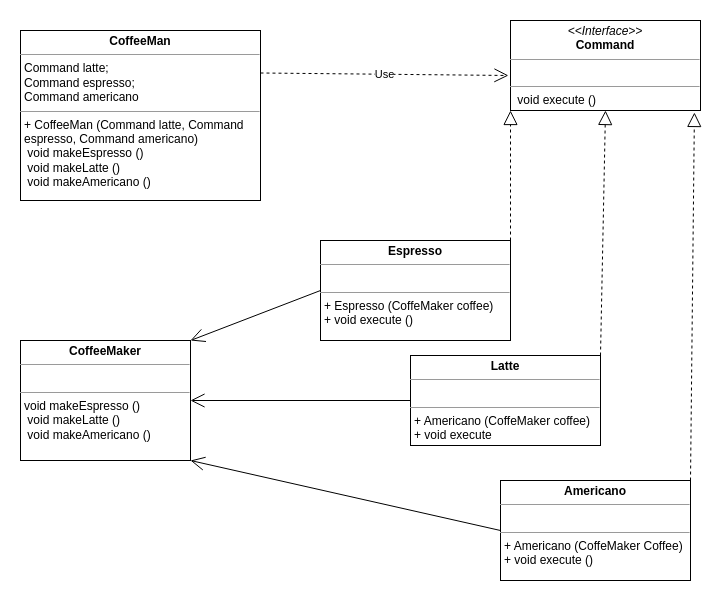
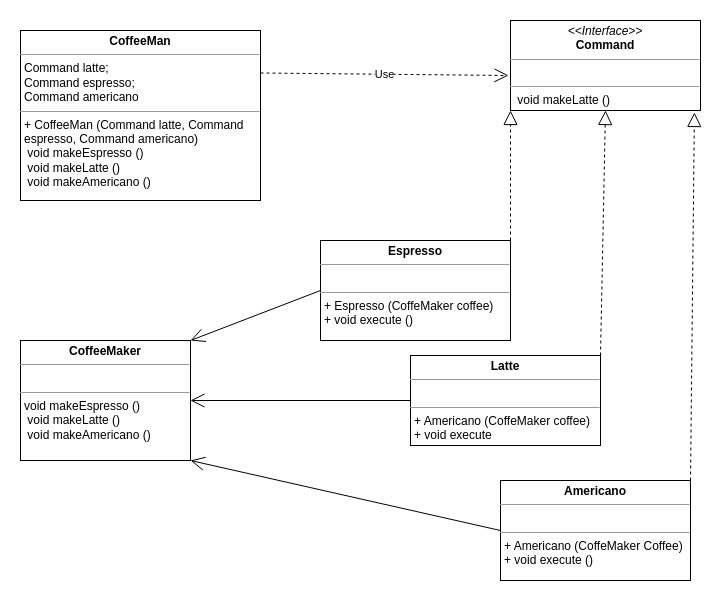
  <mxCell id="0" />
  <mxCell id="1" parent="0" />
- <mxCell id="2" value="&lt;p style=&quot;margin:0px;margin-top:4px;text-align:center;&quot;&gt;&lt;i&gt;&amp;lt;&amp;lt;Interface&amp;gt;&amp;gt;&lt;/i&gt;&lt;br&gt;&lt;b&gt;Command&lt;/b&gt;&lt;/p&gt;&lt;hr size=&quot;1&quot;&gt;&lt;p style=&quot;margin:0px;margin-left:4px;&quot;&gt;&lt;br&gt;&lt;/p&gt;&lt;hr size=&quot;1&quot;&gt;&lt;p style=&quot;margin:0px;margin-left:4px;&quot;&gt;&amp;nbsp;void execute ()&lt;/p&gt;" style="verticalAlign=top;align=left;overflow=fill;fontSize=12;fontFamily=Helvetica;html=1;" vertex="1" parent="1"><mxGeometry x="510" y="20" width="190" height="90" as="geometry" /></mxCell>
+ <mxCell id="2" value="&lt;p style=&quot;margin:0px;margin-top:4px;text-align:center;&quot;&gt;&lt;i&gt;&amp;lt;&amp;lt;Interface&amp;gt;&amp;gt;&lt;/i&gt;&lt;br&gt;&lt;b&gt;Command&lt;/b&gt;&lt;/p&gt;&lt;hr size=&quot;1&quot;&gt;&lt;p style=&quot;margin:0px;margin-left:4px;&quot;&gt;&lt;br&gt;&lt;/p&gt;&lt;hr size=&quot;1&quot;&gt;&lt;p style=&quot;margin:0px;margin-left:4px;&quot;&gt;&amp;nbsp;void makeLatte ()&lt;/p&gt;" style="verticalAlign=top;align=left;overflow=fill;fontSize=12;fontFamily=Helvetica;html=1;" vertex="1" parent="1"><mxGeometry x="510" y="20" width="190" height="90" as="geometry" /></mxCell>
  <mxCell id="3" value="&lt;p style=&quot;margin:0px;margin-top:4px;text-align:center;&quot;&gt;&lt;b&gt;CoffeeMan&lt;/b&gt;&lt;/p&gt;&lt;hr size=&quot;1&quot;&gt;&lt;p style=&quot;margin:0px;margin-left:4px;&quot;&gt;Command latte;&lt;/p&gt;&lt;p style=&quot;margin:0px;margin-left:4px;&quot;&gt;Command espresso;&lt;/p&gt;&lt;p style=&quot;margin:0px;margin-left:4px;&quot;&gt;Command americano&lt;/p&gt;&lt;hr size=&quot;1&quot;&gt;&lt;p style=&quot;margin:0px;margin-left:4px;&quot;&gt;+ CoffeeMan (Command latte, Command&amp;nbsp;&lt;/p&gt;&lt;p style=&quot;margin:0px;margin-left:4px;&quot;&gt;espresso, Command americano)&lt;/p&gt;&lt;p style=&quot;margin: 0px 0px 0px 4px;&quot;&gt;&amp;nbsp;void makeEspresso ()&lt;/p&gt;&lt;p style=&quot;margin: 0px 0px 0px 4px;&quot;&gt;&amp;nbsp;void makeLatte ()&lt;/p&gt;&lt;p style=&quot;margin: 0px 0px 0px 4px;&quot;&gt;&amp;nbsp;void makeAmericano ()&lt;/p&gt;" style="verticalAlign=top;align=left;overflow=fill;fontSize=12;fontFamily=Helvetica;html=1;" vertex="1" parent="1"><mxGeometry x="20" y="30" width="240" height="170" as="geometry" /></mxCell>
  <mxCell id="4" value="&lt;p style=&quot;margin:0px;margin-top:4px;text-align:center;&quot;&gt;&lt;b&gt;Latte&lt;/b&gt;&lt;/p&gt;&lt;hr size=&quot;1&quot;&gt;&lt;p style=&quot;margin:0px;margin-left:4px;&quot;&gt;&lt;br&gt;&lt;/p&gt;&lt;hr size=&quot;1&quot;&gt;&lt;p style=&quot;margin:0px;margin-left:4px;&quot;&gt;+ Americano (CoffeMaker coffee)&lt;/p&gt;&lt;p style=&quot;margin:0px;margin-left:4px;&quot;&gt;+ void execute&lt;/p&gt;" style="verticalAlign=top;align=left;overflow=fill;fontSize=12;fontFamily=Helvetica;html=1;" vertex="1" parent="1"><mxGeometry x="410" y="355" width="190" height="90" as="geometry" /></mxCell>
  <mxCell id="5" value="&lt;p style=&quot;margin:0px;margin-top:4px;text-align:center;&quot;&gt;&lt;b&gt;Americano&lt;/b&gt;&lt;/p&gt;&lt;hr size=&quot;1&quot;&gt;&lt;p style=&quot;margin:0px;margin-left:4px;&quot;&gt;&lt;br&gt;&lt;/p&gt;&lt;hr size=&quot;1&quot;&gt;&lt;p style=&quot;margin:0px;margin-left:4px;&quot;&gt;+ Americano (CoffeMaker Coffee)&lt;/p&gt;&lt;p style=&quot;margin:0px;margin-left:4px;&quot;&gt;+ void execute ()&lt;/p&gt;" style="verticalAlign=top;align=left;overflow=fill;fontSize=12;fontFamily=Helvetica;html=1;" vertex="1" parent="1"><mxGeometry x="500" y="480" width="190" height="100" as="geometry" /></mxCell>
  <mxCell id="6" value="&lt;p style=&quot;margin:0px;margin-top:4px;text-align:center;&quot;&gt;&lt;b&gt;Espresso&lt;/b&gt;&lt;/p&gt;&lt;hr size=&quot;1&quot;&gt;&lt;p style=&quot;margin:0px;margin-left:4px;&quot;&gt;&lt;br&gt;&lt;/p&gt;&lt;hr size=&quot;1&quot;&gt;&lt;p style=&quot;margin:0px;margin-left:4px;&quot;&gt;+ Espresso (CoffeMaker coffee&lt;span style=&quot;background-color: initial;&quot;&gt;)&lt;/span&gt;&lt;/p&gt;&lt;p style=&quot;margin:0px;margin-left:4px;&quot;&gt;+ void execute ()&lt;/p&gt;" style="verticalAlign=top;align=left;overflow=fill;fontSize=12;fontFamily=Helvetica;html=1;" vertex="1" parent="1"><mxGeometry x="320" y="240" width="190" height="100" as="geometry" /></mxCell>
  <mxCell id="7" value="" style="endArrow=block;dashed=1;endFill=0;endSize=12;html=1;rounded=0;entryX=0;entryY=1;entryDx=0;entryDy=0;exitX=1;exitY=0;exitDx=0;exitDy=0;" edge="1" parent="1" source="6" target="2"><mxGeometry width="160" relative="1" as="geometry"><mxPoint x="270" y="430" as="sourcePoint" /><mxPoint x="430" y="430" as="targetPoint" /></mxGeometry></mxCell>
  <mxCell id="8" value="" style="endArrow=block;dashed=1;endFill=0;endSize=12;html=1;rounded=0;entryX=0.5;entryY=1;entryDx=0;entryDy=0;exitX=1;exitY=0;exitDx=0;exitDy=0;" edge="1" parent="1" source="4" target="2"><mxGeometry width="160" relative="1" as="geometry"><mxPoint x="270" y="430" as="sourcePoint" /><mxPoint x="430" y="430" as="targetPoint" /></mxGeometry></mxCell>
  <mxCell id="9" value="" style="endArrow=block;dashed=1;endFill=0;endSize=12;html=1;rounded=0;entryX=0.968;entryY=1.022;entryDx=0;entryDy=0;entryPerimeter=0;exitX=1;exitY=0;exitDx=0;exitDy=0;" edge="1" parent="1" source="5" target="2"><mxGeometry width="160" relative="1" as="geometry"><mxPoint x="270" y="430" as="sourcePoint" /><mxPoint x="430" y="430" as="targetPoint" /></mxGeometry></mxCell>
  <mxCell id="10" value="&lt;p style=&quot;margin:0px;margin-top:4px;text-align:center;&quot;&gt;&lt;b&gt;CoffeeMaker&lt;/b&gt;&lt;/p&gt;&lt;hr size=&quot;1&quot;&gt;&lt;p style=&quot;margin:0px;margin-left:4px;&quot;&gt;&lt;br&gt;&lt;/p&gt;&lt;hr size=&quot;1&quot;&gt;&lt;p style=&quot;margin: 0px 0px 0px 4px;&quot;&gt;void makeEspresso ()&lt;/p&gt;&lt;p style=&quot;margin: 0px 0px 0px 4px;&quot;&gt;&amp;nbsp;void makeLatte ()&lt;/p&gt;&lt;p style=&quot;margin: 0px 0px 0px 4px;&quot;&gt;&amp;nbsp;void makeAmericano ()&lt;/p&gt;" style="verticalAlign=top;align=left;overflow=fill;fontSize=12;fontFamily=Helvetica;html=1;" vertex="1" parent="1"><mxGeometry x="20" y="340" width="170" height="120" as="geometry" /></mxCell>
  <mxCell id="11" value="" style="endArrow=open;endFill=1;endSize=12;html=1;rounded=0;entryX=1;entryY=0;entryDx=0;entryDy=0;exitX=0;exitY=0.5;exitDx=0;exitDy=0;" edge="1" parent="1" source="6" target="10"><mxGeometry width="160" relative="1" as="geometry"><mxPoint x="270" y="430" as="sourcePoint" /><mxPoint x="430" y="430" as="targetPoint" /></mxGeometry></mxCell>
  <mxCell id="12" value="" style="endArrow=open;endFill=1;endSize=12;html=1;rounded=0;entryX=1;entryY=0.5;entryDx=0;entryDy=0;exitX=0;exitY=0.5;exitDx=0;exitDy=0;" edge="1" parent="1" source="4" target="10"><mxGeometry width="160" relative="1" as="geometry"><mxPoint x="270" y="430" as="sourcePoint" /><mxPoint x="430" y="430" as="targetPoint" /></mxGeometry></mxCell>
  <mxCell id="13" value="" style="endArrow=open;endFill=1;endSize=12;html=1;rounded=0;entryX=1;entryY=1;entryDx=0;entryDy=0;exitX=0;exitY=0.5;exitDx=0;exitDy=0;" edge="1" parent="1" source="5" target="10"><mxGeometry width="160" relative="1" as="geometry"><mxPoint x="270" y="430" as="sourcePoint" /><mxPoint x="430" y="430" as="targetPoint" /></mxGeometry></mxCell>
  <mxCell id="14" value="Use" style="endArrow=open;endSize=12;dashed=1;html=1;rounded=0;entryX=-0.011;entryY=0.611;entryDx=0;entryDy=0;entryPerimeter=0;exitX=1;exitY=0.25;exitDx=0;exitDy=0;" edge="1" parent="1" source="3" target="2"><mxGeometry width="160" relative="1" as="geometry"><mxPoint x="260" y="100" as="sourcePoint" /><mxPoint x="420" y="100" as="targetPoint" /></mxGeometry></mxCell>
